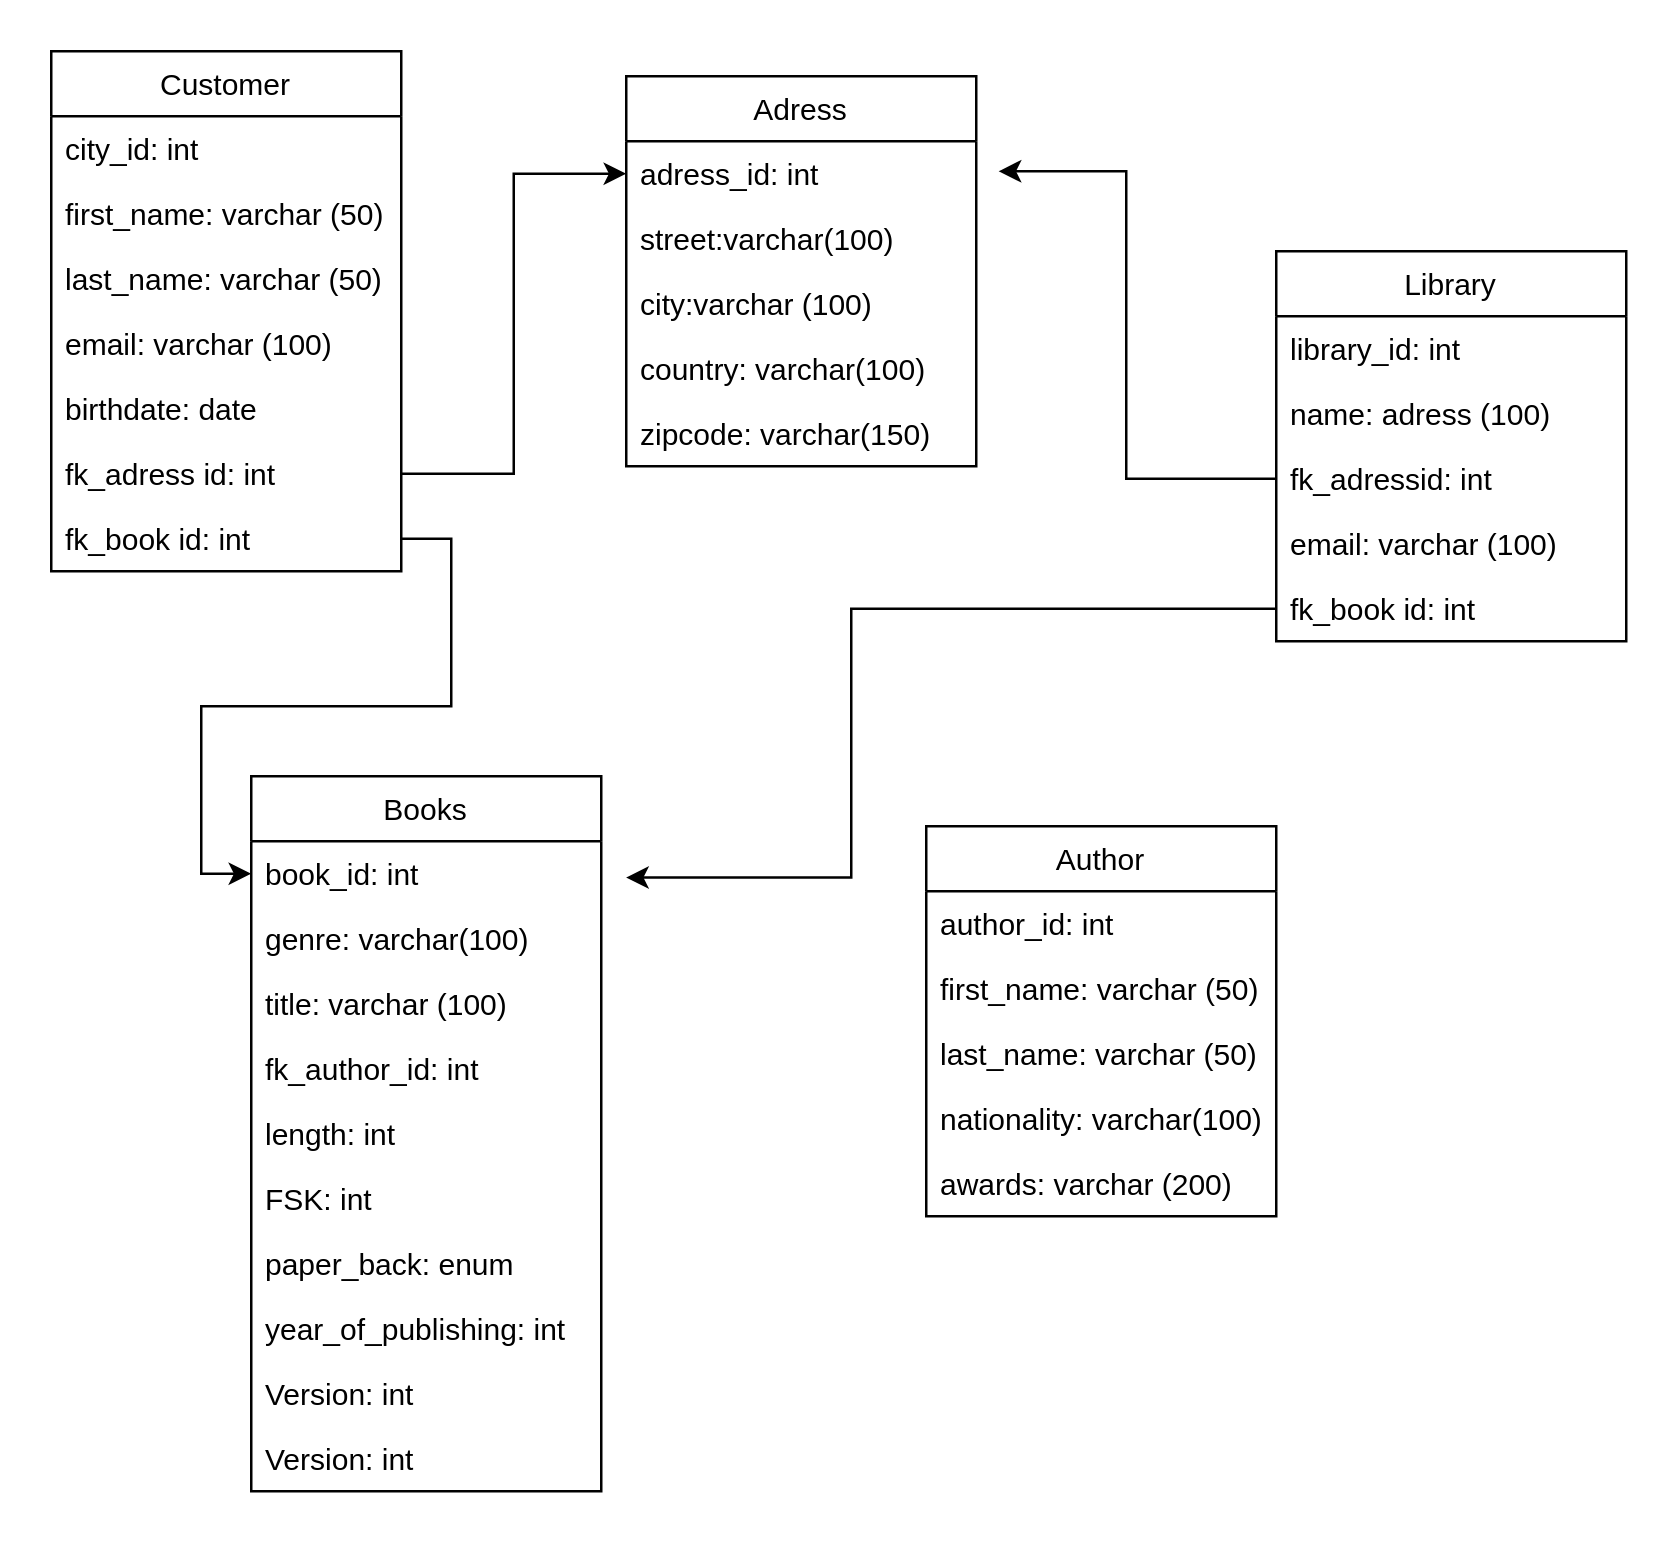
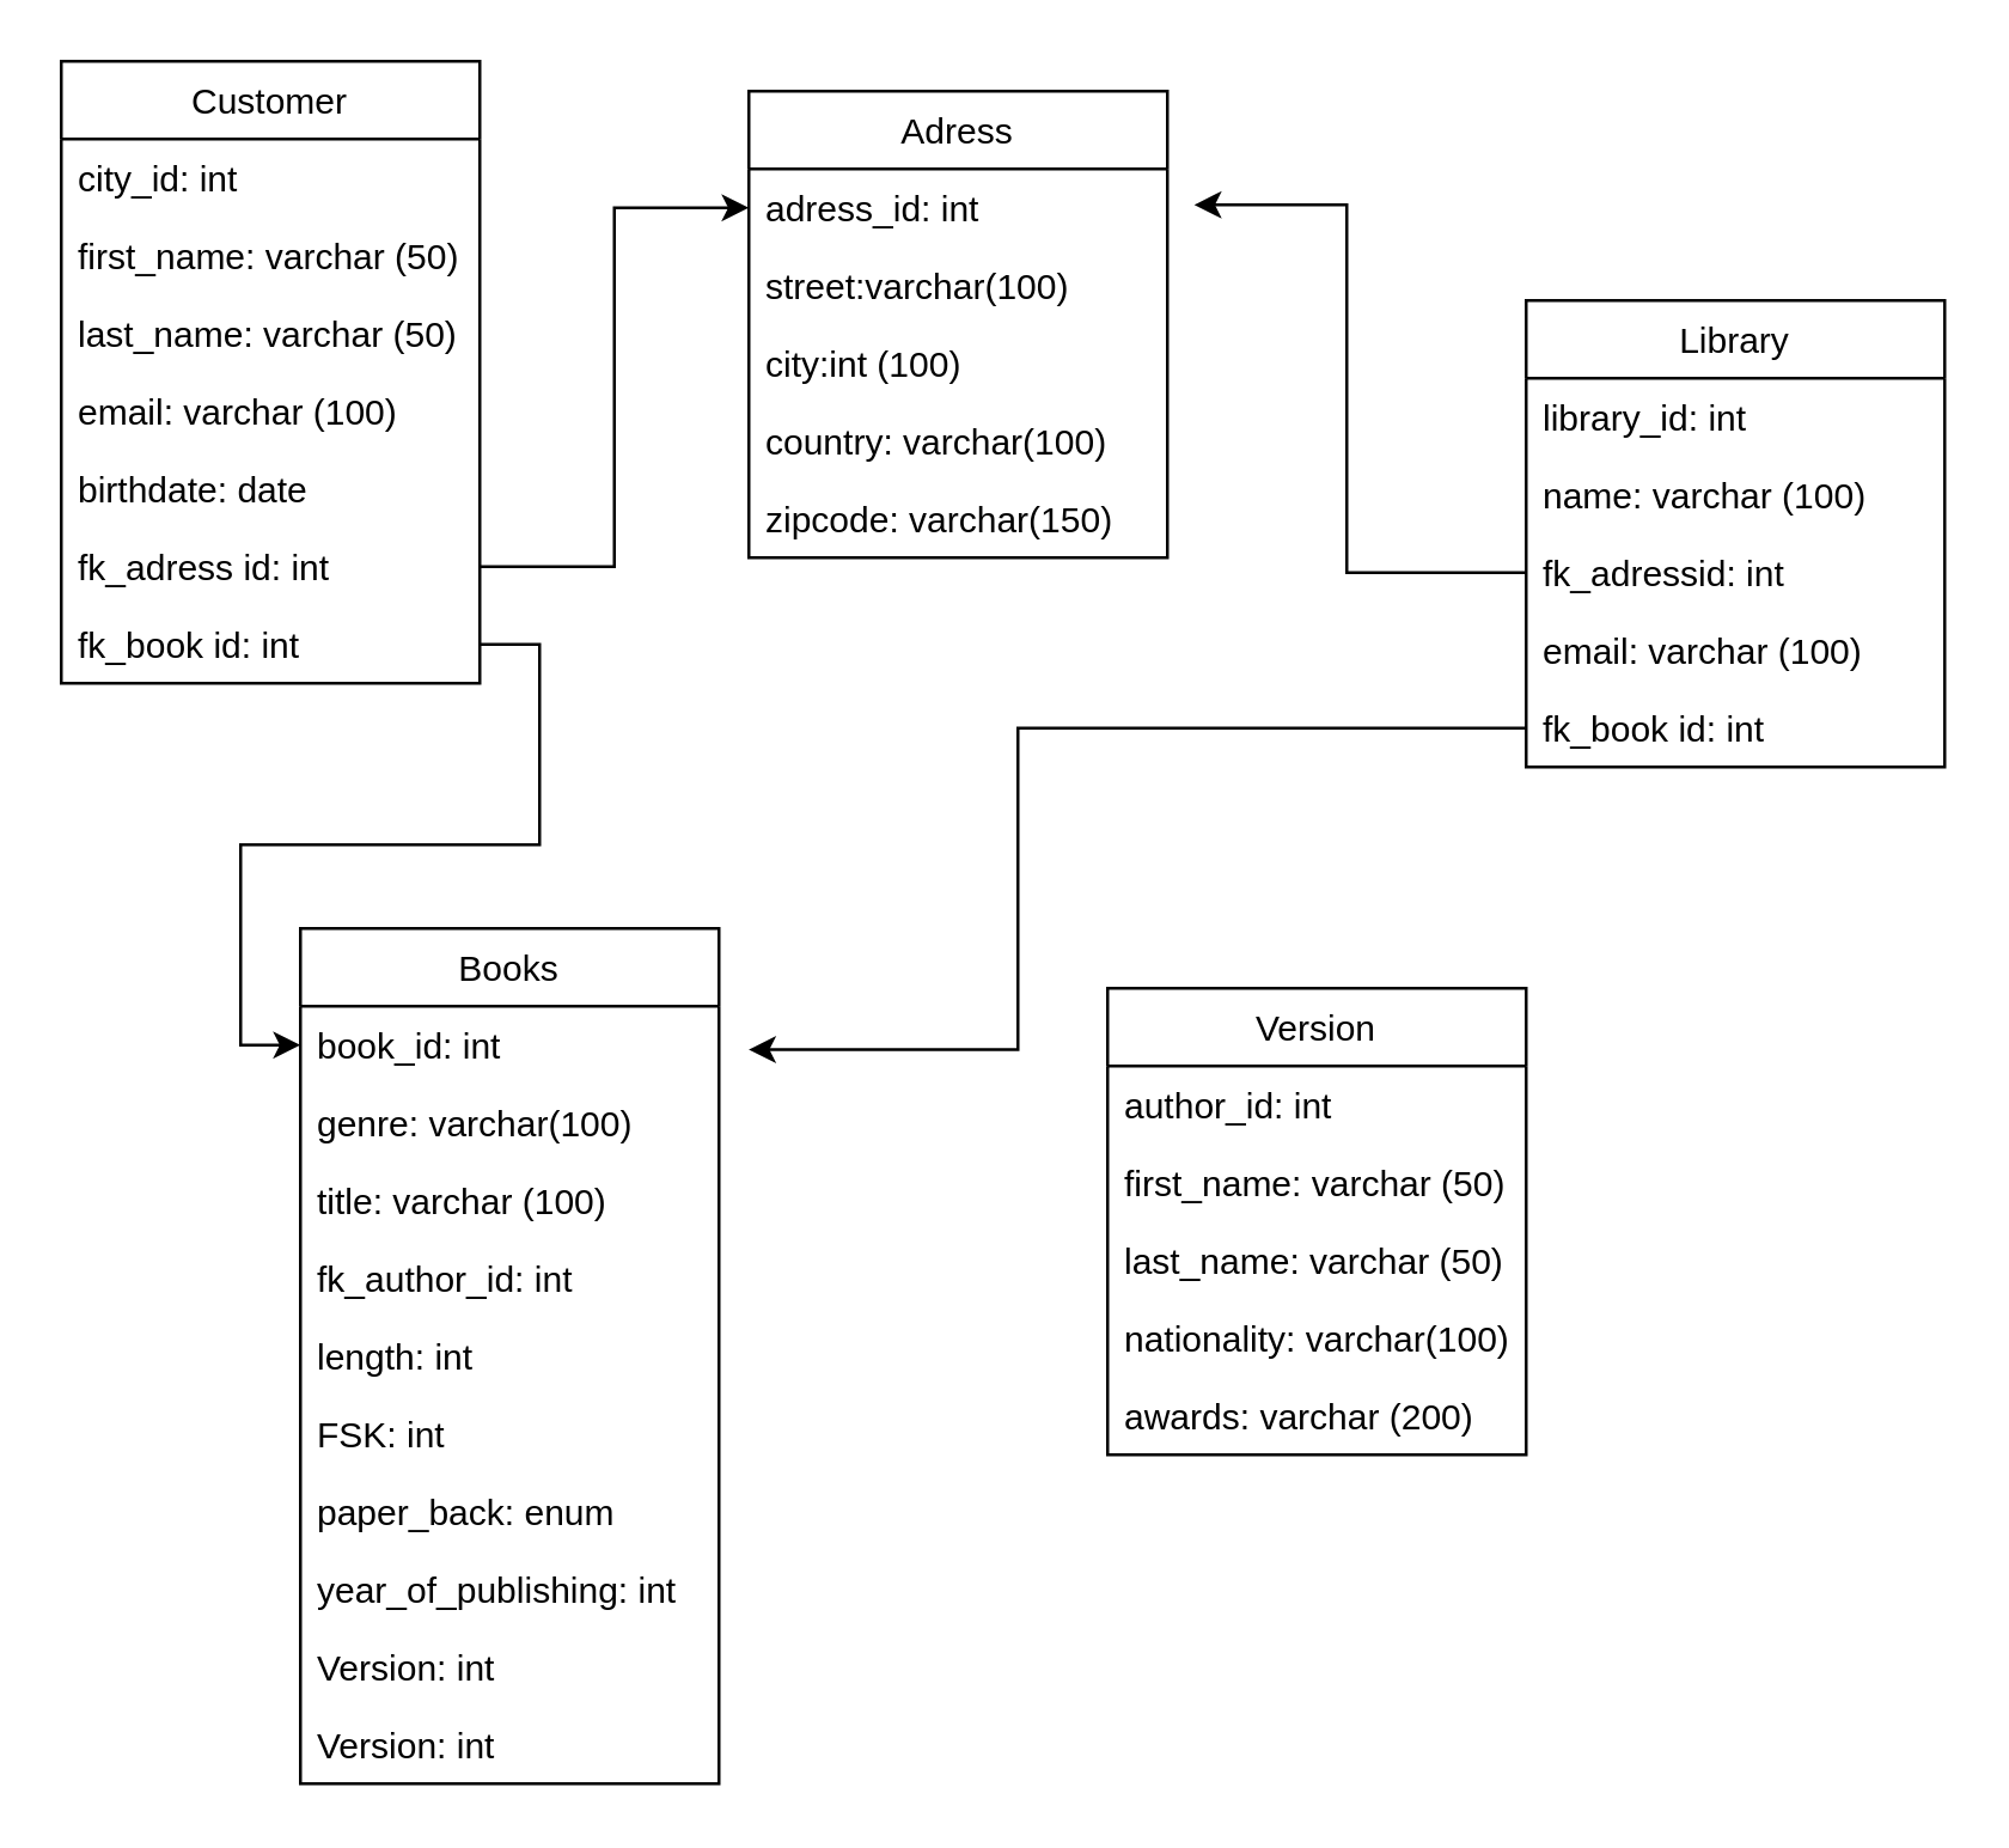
  <mxCell id="0" />
  <mxCell id="1" parent="0" />
  <mxCell id="2" value="Customer" style="swimlane;fontStyle=0;childLayout=stackLayout;horizontal=1;startSize=26;fillColor=none;horizontalStack=0;resizeParent=1;resizeParentMax=0;resizeLast=0;collapsible=1;marginBottom=0;" vertex="1" parent="1"><mxGeometry x="20" y="20" width="140" height="208" as="geometry" /></mxCell>
  <mxCell id="3" value="city_id: int" style="text;strokeColor=none;fillColor=none;align=left;verticalAlign=top;spacingLeft=4;spacingRight=4;overflow=hidden;rotatable=0;points=[[0,0.5],[1,0.5]];portConstraint=eastwest;" vertex="1" parent="2"><mxGeometry y="26" width="140" height="26" as="geometry" /></mxCell>
  <mxCell id="4" value="first_name: varchar (50)&#10;" style="text;strokeColor=none;fillColor=none;align=left;verticalAlign=top;spacingLeft=4;spacingRight=4;overflow=hidden;rotatable=0;points=[[0,0.5],[1,0.5]];portConstraint=eastwest;" vertex="1" parent="2"><mxGeometry y="52" width="140" height="26" as="geometry" /></mxCell>
  <mxCell id="5" value="last_name: varchar (50)" style="text;strokeColor=none;fillColor=none;align=left;verticalAlign=top;spacingLeft=4;spacingRight=4;overflow=hidden;rotatable=0;points=[[0,0.5],[1,0.5]];portConstraint=eastwest;" vertex="1" parent="2"><mxGeometry y="78" width="140" height="26" as="geometry" /></mxCell>
  <mxCell id="6" value="email: varchar (100)" style="text;strokeColor=none;fillColor=none;align=left;verticalAlign=top;spacingLeft=4;spacingRight=4;overflow=hidden;rotatable=0;points=[[0,0.5],[1,0.5]];portConstraint=eastwest;" vertex="1" parent="2"><mxGeometry y="104" width="140" height="26" as="geometry" /></mxCell>
  <mxCell id="7" value="birthdate: date" style="text;strokeColor=none;fillColor=none;align=left;verticalAlign=top;spacingLeft=4;spacingRight=4;overflow=hidden;rotatable=0;points=[[0,0.5],[1,0.5]];portConstraint=eastwest;" vertex="1" parent="2"><mxGeometry y="130" width="140" height="26" as="geometry" /></mxCell>
  <mxCell id="8" value="fk_adress id: int" style="text;strokeColor=none;fillColor=none;align=left;verticalAlign=top;spacingLeft=4;spacingRight=4;overflow=hidden;rotatable=0;points=[[0,0.5],[1,0.5]];portConstraint=eastwest;" vertex="1" parent="2"><mxGeometry y="156" width="140" height="26" as="geometry" /></mxCell>
  <mxCell id="9" value="fk_book id: int" style="text;strokeColor=none;fillColor=none;align=left;verticalAlign=top;spacingLeft=4;spacingRight=4;overflow=hidden;rotatable=0;points=[[0,0.5],[1,0.5]];portConstraint=eastwest;" vertex="1" parent="2"><mxGeometry y="182" width="140" height="26" as="geometry" /></mxCell>
  <mxCell id="10" value="Adress" style="swimlane;fontStyle=0;childLayout=stackLayout;horizontal=1;startSize=26;fillColor=none;horizontalStack=0;resizeParent=1;resizeParentMax=0;resizeLast=0;collapsible=1;marginBottom=0;" vertex="1" parent="1"><mxGeometry x="250" y="30" width="140" height="156" as="geometry" /></mxCell>
  <mxCell id="11" value="adress_id: int" style="text;strokeColor=none;fillColor=none;align=left;verticalAlign=top;spacingLeft=4;spacingRight=4;overflow=hidden;rotatable=0;points=[[0,0.5],[1,0.5]];portConstraint=eastwest;" vertex="1" parent="10"><mxGeometry y="26" width="140" height="26" as="geometry" /></mxCell>
  <mxCell id="12" value="street:varchar(100)" style="text;strokeColor=none;fillColor=none;align=left;verticalAlign=top;spacingLeft=4;spacingRight=4;overflow=hidden;rotatable=0;points=[[0,0.5],[1,0.5]];portConstraint=eastwest;" vertex="1" parent="10"><mxGeometry y="52" width="140" height="26" as="geometry" /></mxCell>
- <mxCell id="13" value="city:varchar (100)" style="text;strokeColor=none;fillColor=none;align=left;verticalAlign=top;spacingLeft=4;spacingRight=4;overflow=hidden;rotatable=0;points=[[0,0.5],[1,0.5]];portConstraint=eastwest;" vertex="1" parent="10"><mxGeometry y="78" width="140" height="26" as="geometry" /></mxCell>
+ <mxCell id="13" value="city:int (100)" style="text;strokeColor=none;fillColor=none;align=left;verticalAlign=top;spacingLeft=4;spacingRight=4;overflow=hidden;rotatable=0;points=[[0,0.5],[1,0.5]];portConstraint=eastwest;" vertex="1" parent="10"><mxGeometry y="78" width="140" height="26" as="geometry" /></mxCell>
  <mxCell id="14" value="country: varchar(100)" style="text;strokeColor=none;fillColor=none;align=left;verticalAlign=top;spacingLeft=4;spacingRight=4;overflow=hidden;rotatable=0;points=[[0,0.5],[1,0.5]];portConstraint=eastwest;" vertex="1" parent="10"><mxGeometry y="104" width="140" height="26" as="geometry" /></mxCell>
  <mxCell id="15" value="zipcode: varchar(150)" style="text;strokeColor=none;fillColor=none;align=left;verticalAlign=top;spacingLeft=4;spacingRight=4;overflow=hidden;rotatable=0;points=[[0,0.5],[1,0.5]];portConstraint=eastwest;" vertex="1" parent="10"><mxGeometry y="130" width="140" height="26" as="geometry" /></mxCell>
  <mxCell id="16" value="Books" style="swimlane;fontStyle=0;childLayout=stackLayout;horizontal=1;startSize=26;fillColor=none;horizontalStack=0;resizeParent=1;resizeParentMax=0;resizeLast=0;collapsible=1;marginBottom=0;" vertex="1" parent="1"><mxGeometry x="100" y="310" width="140" height="286" as="geometry" /></mxCell>
  <mxCell id="17" value="book_id: int" style="text;strokeColor=none;fillColor=none;align=left;verticalAlign=top;spacingLeft=4;spacingRight=4;overflow=hidden;rotatable=0;points=[[0,0.5],[1,0.5]];portConstraint=eastwest;" vertex="1" parent="16"><mxGeometry y="26" width="140" height="26" as="geometry" /></mxCell>
  <mxCell id="18" value="genre: varchar(100)" style="text;strokeColor=none;fillColor=none;align=left;verticalAlign=top;spacingLeft=4;spacingRight=4;overflow=hidden;rotatable=0;points=[[0,0.5],[1,0.5]];portConstraint=eastwest;" vertex="1" parent="16"><mxGeometry y="52" width="140" height="26" as="geometry" /></mxCell>
  <mxCell id="19" value="title: varchar (100)&#10;" style="text;strokeColor=none;fillColor=none;align=left;verticalAlign=top;spacingLeft=4;spacingRight=4;overflow=hidden;rotatable=0;points=[[0,0.5],[1,0.5]];portConstraint=eastwest;" vertex="1" parent="16"><mxGeometry y="78" width="140" height="26" as="geometry" /></mxCell>
  <mxCell id="20" value="fk_author_id: int" style="text;strokeColor=none;fillColor=none;align=left;verticalAlign=top;spacingLeft=4;spacingRight=4;overflow=hidden;rotatable=0;points=[[0,0.5],[1,0.5]];portConstraint=eastwest;" vertex="1" parent="16"><mxGeometry y="104" width="140" height="26" as="geometry" /></mxCell>
  <mxCell id="21" value="length: int" style="text;strokeColor=none;fillColor=none;align=left;verticalAlign=top;spacingLeft=4;spacingRight=4;overflow=hidden;rotatable=0;points=[[0,0.5],[1,0.5]];portConstraint=eastwest;" vertex="1" parent="16"><mxGeometry y="130" width="140" height="26" as="geometry" /></mxCell>
  <mxCell id="22" value="FSK: int" style="text;strokeColor=none;fillColor=none;align=left;verticalAlign=top;spacingLeft=4;spacingRight=4;overflow=hidden;rotatable=0;points=[[0,0.5],[1,0.5]];portConstraint=eastwest;" vertex="1" parent="16"><mxGeometry y="156" width="140" height="26" as="geometry" /></mxCell>
  <mxCell id="23" value="paper_back: enum" style="text;strokeColor=none;fillColor=none;align=left;verticalAlign=top;spacingLeft=4;spacingRight=4;overflow=hidden;rotatable=0;points=[[0,0.5],[1,0.5]];portConstraint=eastwest;" vertex="1" parent="16"><mxGeometry y="182" width="140" height="26" as="geometry" /></mxCell>
  <mxCell id="24" value="year_of_publishing: int" style="text;strokeColor=none;fillColor=none;align=left;verticalAlign=top;spacingLeft=4;spacingRight=4;overflow=hidden;rotatable=0;points=[[0,0.5],[1,0.5]];portConstraint=eastwest;" vertex="1" parent="16"><mxGeometry y="208" width="140" height="26" as="geometry" /></mxCell>
  <mxCell id="25" value="Version: int" style="text;strokeColor=none;fillColor=none;align=left;verticalAlign=top;spacingLeft=4;spacingRight=4;overflow=hidden;rotatable=0;points=[[0,0.5],[1,0.5]];portConstraint=eastwest;" vertex="1" parent="16"><mxGeometry y="234" width="140" height="26" as="geometry" /></mxCell>
  <mxCell id="26" value="Version: int" style="text;strokeColor=none;fillColor=none;align=left;verticalAlign=top;spacingLeft=4;spacingRight=4;overflow=hidden;rotatable=0;points=[[0,0.5],[1,0.5]];portConstraint=eastwest;" vertex="1" parent="16"><mxGeometry y="260" width="140" height="26" as="geometry" /></mxCell>
  <mxCell id="27" value="Library" style="swimlane;fontStyle=0;childLayout=stackLayout;horizontal=1;startSize=26;fillColor=none;horizontalStack=0;resizeParent=1;resizeParentMax=0;resizeLast=0;collapsible=1;marginBottom=0;" vertex="1" parent="1"><mxGeometry x="510" y="100" width="140" height="156" as="geometry" /></mxCell>
  <mxCell id="28" value="library_id: int" style="text;strokeColor=none;fillColor=none;align=left;verticalAlign=top;spacingLeft=4;spacingRight=4;overflow=hidden;rotatable=0;points=[[0,0.5],[1,0.5]];portConstraint=eastwest;" vertex="1" parent="27"><mxGeometry y="26" width="140" height="26" as="geometry" /></mxCell>
- <mxCell id="29" value="name: adress (100)&#10;" style="text;strokeColor=none;fillColor=none;align=left;verticalAlign=top;spacingLeft=4;spacingRight=4;overflow=hidden;rotatable=0;points=[[0,0.5],[1,0.5]];portConstraint=eastwest;" vertex="1" parent="27"><mxGeometry y="52" width="140" height="26" as="geometry" /></mxCell>
+ <mxCell id="29" value="name: varchar (100)&#10;" style="text;strokeColor=none;fillColor=none;align=left;verticalAlign=top;spacingLeft=4;spacingRight=4;overflow=hidden;rotatable=0;points=[[0,0.5],[1,0.5]];portConstraint=eastwest;" vertex="1" parent="27"><mxGeometry y="52" width="140" height="26" as="geometry" /></mxCell>
  <mxCell id="30" value="fk_adressid: int" style="text;strokeColor=none;fillColor=none;align=left;verticalAlign=top;spacingLeft=4;spacingRight=4;overflow=hidden;rotatable=0;points=[[0,0.5],[1,0.5]];portConstraint=eastwest;" vertex="1" parent="27"><mxGeometry y="78" width="140" height="26" as="geometry" /></mxCell>
  <mxCell id="31" value="email: varchar (100)" style="text;strokeColor=none;fillColor=none;align=left;verticalAlign=top;spacingLeft=4;spacingRight=4;overflow=hidden;rotatable=0;points=[[0,0.5],[1,0.5]];portConstraint=eastwest;" vertex="1" parent="27"><mxGeometry y="104" width="140" height="26" as="geometry" /></mxCell>
  <mxCell id="32" value="fk_book id: int" style="text;strokeColor=none;fillColor=none;align=left;verticalAlign=top;spacingLeft=4;spacingRight=4;overflow=hidden;rotatable=0;points=[[0,0.5],[1,0.5]];portConstraint=eastwest;" vertex="1" parent="27"><mxGeometry y="130" width="140" height="26" as="geometry" /></mxCell>
- <mxCell id="33" value="Author" style="swimlane;fontStyle=0;childLayout=stackLayout;horizontal=1;startSize=26;fillColor=none;horizontalStack=0;resizeParent=1;resizeParentMax=0;resizeLast=0;collapsible=1;marginBottom=0;" vertex="1" parent="1"><mxGeometry x="370" y="330" width="140" height="156" as="geometry" /></mxCell>
+ <mxCell id="33" value="Version" style="swimlane;fontStyle=0;childLayout=stackLayout;horizontal=1;startSize=26;fillColor=none;horizontalStack=0;resizeParent=1;resizeParentMax=0;resizeLast=0;collapsible=1;marginBottom=0;" vertex="1" parent="1"><mxGeometry x="370" y="330" width="140" height="156" as="geometry" /></mxCell>
  <mxCell id="34" value="author_id: int" style="text;strokeColor=none;fillColor=none;align=left;verticalAlign=top;spacingLeft=4;spacingRight=4;overflow=hidden;rotatable=0;points=[[0,0.5],[1,0.5]];portConstraint=eastwest;" vertex="1" parent="33"><mxGeometry y="26" width="140" height="26" as="geometry" /></mxCell>
  <mxCell id="35" value="first_name: varchar (50)&#10;" style="text;strokeColor=none;fillColor=none;align=left;verticalAlign=top;spacingLeft=4;spacingRight=4;overflow=hidden;rotatable=0;points=[[0,0.5],[1,0.5]];portConstraint=eastwest;" vertex="1" parent="33"><mxGeometry y="52" width="140" height="26" as="geometry" /></mxCell>
  <mxCell id="36" value="last_name: varchar (50)" style="text;strokeColor=none;fillColor=none;align=left;verticalAlign=top;spacingLeft=4;spacingRight=4;overflow=hidden;rotatable=0;points=[[0,0.5],[1,0.5]];portConstraint=eastwest;" vertex="1" parent="33"><mxGeometry y="78" width="140" height="26" as="geometry" /></mxCell>
  <mxCell id="37" value="nationality: varchar(100)" style="text;strokeColor=none;fillColor=none;align=left;verticalAlign=top;spacingLeft=4;spacingRight=4;overflow=hidden;rotatable=0;points=[[0,0.5],[1,0.5]];portConstraint=eastwest;" vertex="1" parent="33"><mxGeometry y="104" width="140" height="26" as="geometry" /></mxCell>
  <mxCell id="38" value="awards: varchar (200)" style="text;strokeColor=none;fillColor=none;align=left;verticalAlign=top;spacingLeft=4;spacingRight=4;overflow=hidden;rotatable=0;points=[[0,0.5],[1,0.5]];portConstraint=eastwest;" vertex="1" parent="33"><mxGeometry y="130" width="140" height="26" as="geometry" /></mxCell>
  <mxCell id="39" style="edgeStyle=orthogonalEdgeStyle;rounded=0;orthogonalLoop=1;jettySize=auto;html=1;exitX=1;exitY=0.5;exitDx=0;exitDy=0;entryX=0;entryY=0.5;entryDx=0;entryDy=0;" edge="1" parent="1" source="8" target="11"><mxGeometry relative="1" as="geometry" /></mxCell>
  <mxCell id="40" style="edgeStyle=orthogonalEdgeStyle;rounded=0;orthogonalLoop=1;jettySize=auto;html=1;exitX=1;exitY=0.5;exitDx=0;exitDy=0;entryX=0;entryY=0.5;entryDx=0;entryDy=0;" edge="1" parent="1" source="9" target="17"><mxGeometry relative="1" as="geometry" /></mxCell>
  <mxCell id="41" style="edgeStyle=orthogonalEdgeStyle;rounded=0;orthogonalLoop=1;jettySize=auto;html=1;exitX=0;exitY=0.5;exitDx=0;exitDy=0;entryX=1.064;entryY=0.462;entryDx=0;entryDy=0;entryPerimeter=0;" edge="1" parent="1" source="30" target="11"><mxGeometry relative="1" as="geometry" /></mxCell>
  <mxCell id="42" style="edgeStyle=orthogonalEdgeStyle;rounded=0;orthogonalLoop=1;jettySize=auto;html=1;exitX=0;exitY=0.5;exitDx=0;exitDy=0;entryX=1.071;entryY=0.558;entryDx=0;entryDy=0;entryPerimeter=0;" edge="1" parent="1" source="32" target="17"><mxGeometry relative="1" as="geometry"><Array as="points"><mxPoint x="340" y="243" /><mxPoint x="340" y="351" /></Array></mxGeometry></mxCell>
